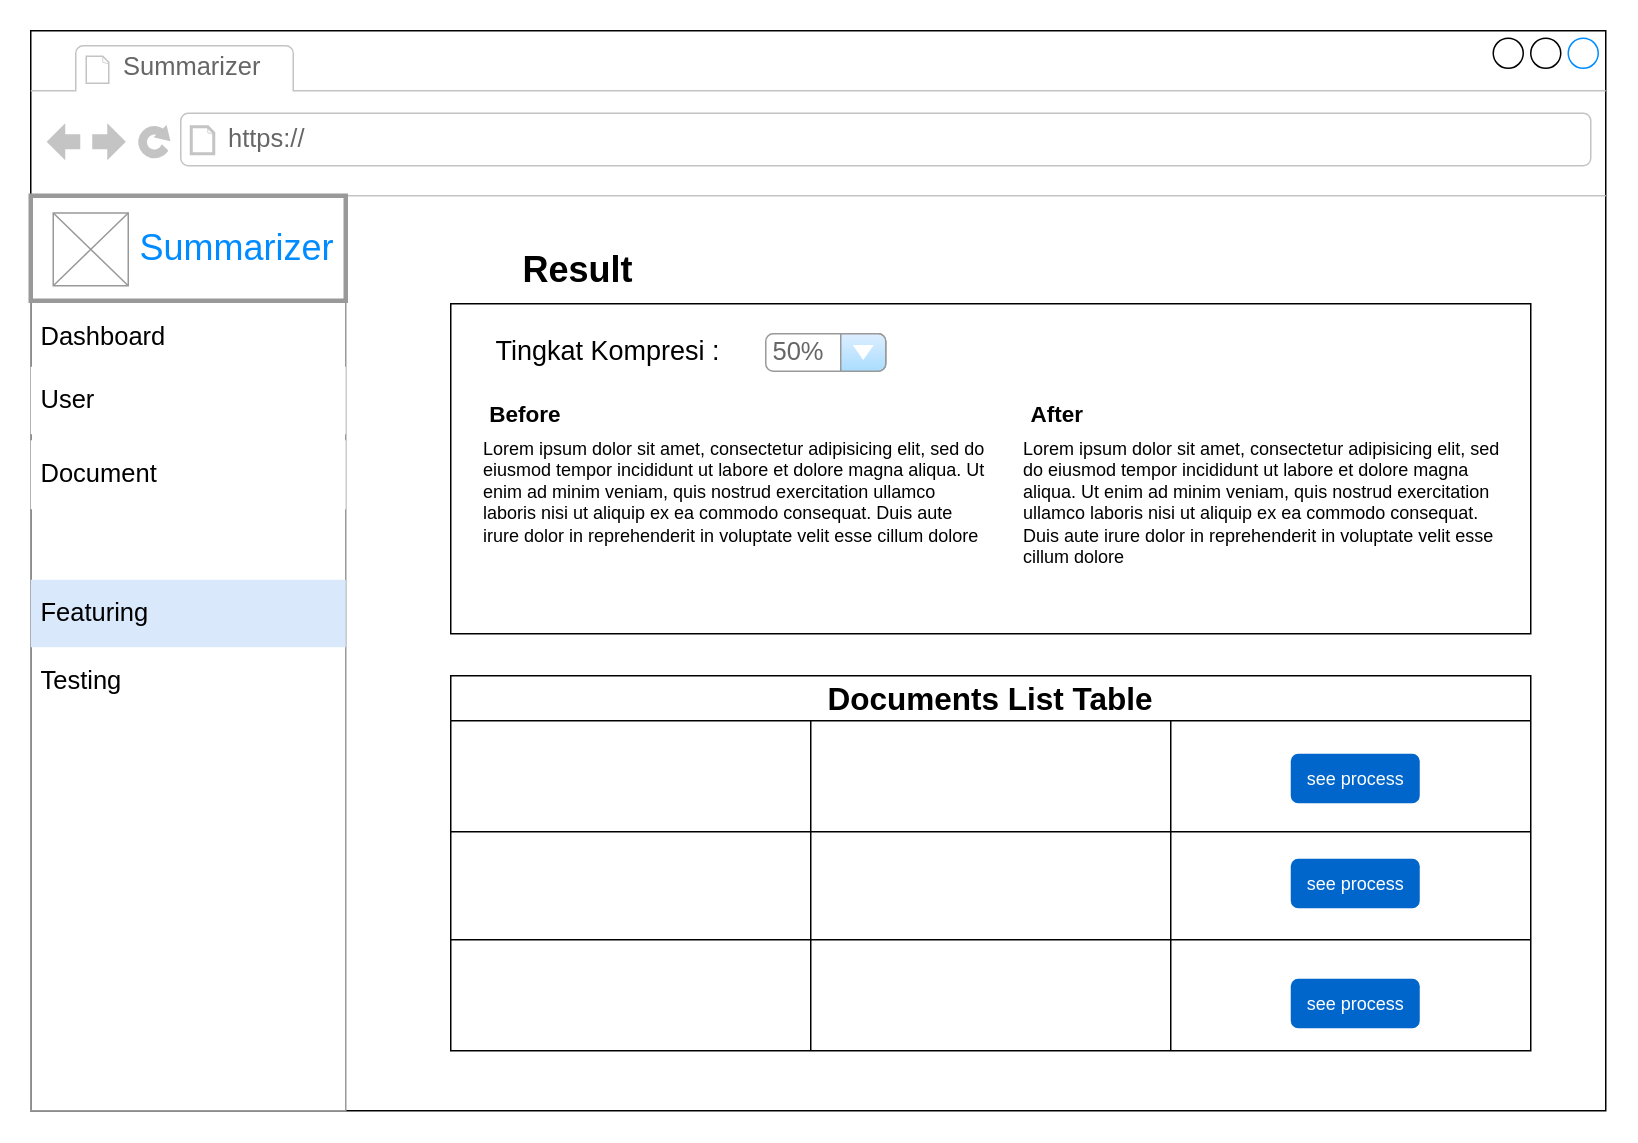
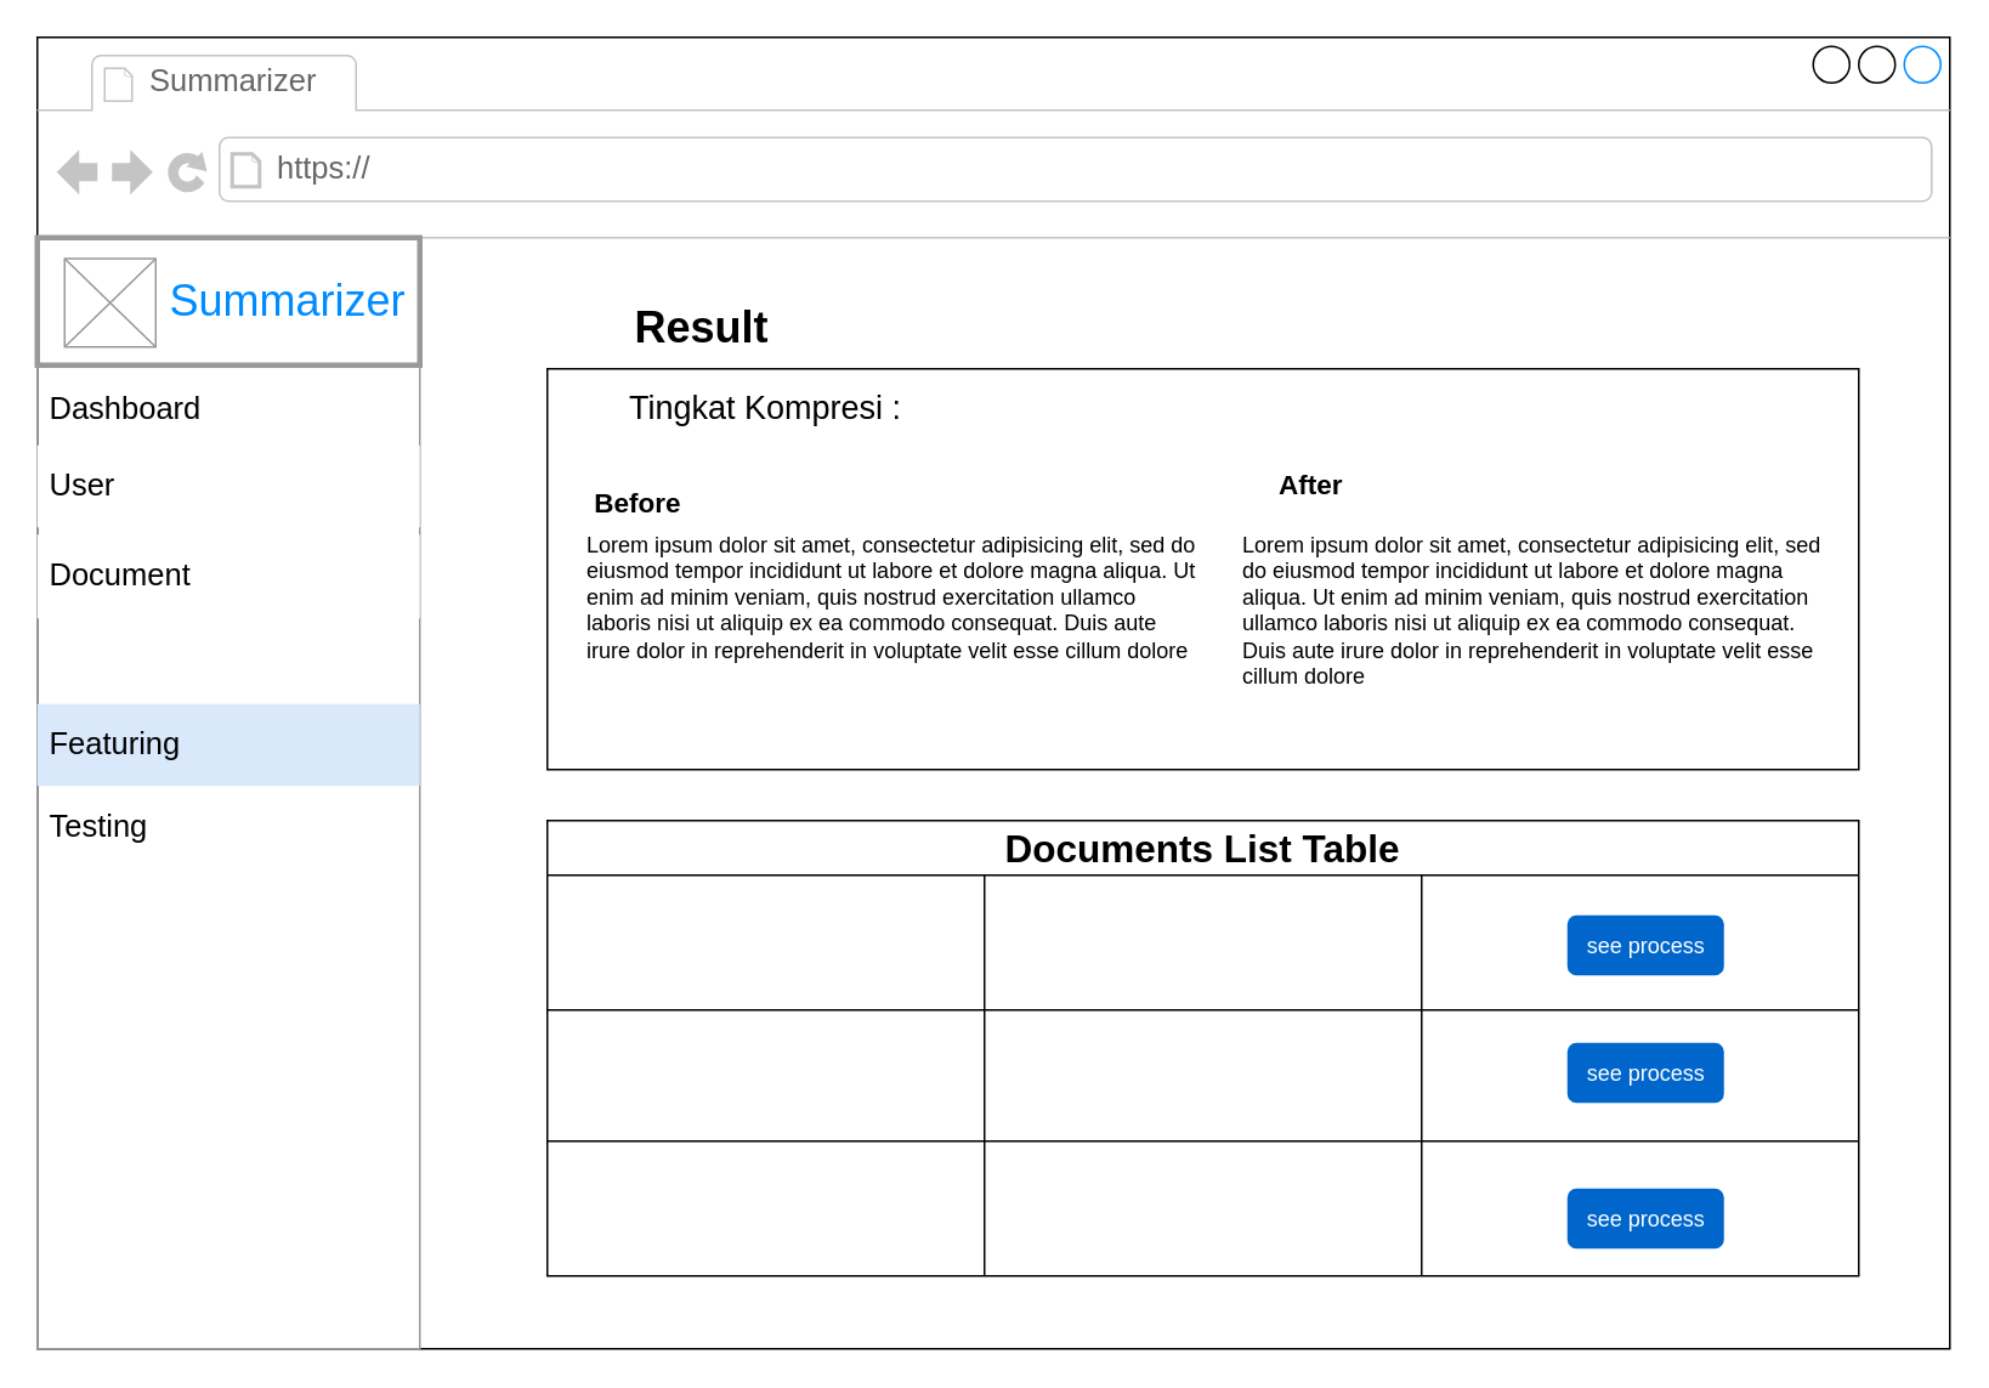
  <mxCell id="0" />
  <mxCell id="1" parent="0" />
  <mxCell id="2" value="" style="strokeWidth=1;shadow=0;dashed=0;align=center;html=1;shape=mxgraph.mockup.containers.browserWindow;rSize=0;strokeColor2=#008cff;strokeColor3=#c4c4c4;mainText=,;recursiveResize=0;fontSize=16;" parent="1" vertex="1"><mxGeometry x="20" y="20" width="1050" height="720" as="geometry" /></mxCell>
  <mxCell id="3" value="Summarizer" style="strokeWidth=1;shadow=0;dashed=0;align=center;html=1;shape=mxgraph.mockup.containers.anchor;fontSize=17;fontColor=#666666;align=left;" parent="2" vertex="1"><mxGeometry x="60" y="12" width="110" height="26" as="geometry" /></mxCell>
  <mxCell id="4" value="https://" style="strokeWidth=1;shadow=0;dashed=0;align=center;html=1;shape=mxgraph.mockup.containers.anchor;rSize=0;fontSize=17;fontColor=#666666;align=left;" parent="2" vertex="1"><mxGeometry x="130" y="60" width="250" height="26" as="geometry" /></mxCell>
  <mxCell id="5" value="&lt;font style=&quot;font-size: 21px&quot;&gt;Documents List Table&lt;/font&gt;" style="shape=table;html=1;whiteSpace=wrap;startSize=30;container=1;collapsible=0;childLayout=tableLayout;fontStyle=1;align=center;" parent="2" vertex="1"><mxGeometry x="280" y="430" width="720" height="250" as="geometry" /></mxCell>
  <mxCell id="6" value="" style="shape=partialRectangle;html=1;whiteSpace=wrap;collapsible=0;dropTarget=0;pointerEvents=0;fillColor=none;top=0;left=0;bottom=0;right=0;points=[[0,0.5],[1,0.5]];portConstraint=eastwest;" parent="5" vertex="1"><mxGeometry y="30" width="720" height="74" as="geometry" /></mxCell>
  <mxCell id="7" value="" style="shape=partialRectangle;html=1;whiteSpace=wrap;connectable=0;fillColor=none;top=0;left=0;bottom=0;right=0;overflow=hidden;" parent="6" vertex="1"><mxGeometry width="240" height="74" as="geometry" /></mxCell>
  <mxCell id="8" value="" style="shape=partialRectangle;html=1;whiteSpace=wrap;connectable=0;fillColor=none;top=0;left=0;bottom=0;right=0;overflow=hidden;" parent="6" vertex="1"><mxGeometry x="240" width="240" height="74" as="geometry" /></mxCell>
  <mxCell id="9" value="" style="shape=partialRectangle;html=1;whiteSpace=wrap;connectable=0;fillColor=none;top=0;left=0;bottom=0;right=0;overflow=hidden;" parent="6" vertex="1"><mxGeometry x="480" width="240" height="74" as="geometry" /></mxCell>
  <mxCell id="10" value="" style="shape=partialRectangle;html=1;whiteSpace=wrap;collapsible=0;dropTarget=0;pointerEvents=0;fillColor=none;top=0;left=0;bottom=0;right=0;points=[[0,0.5],[1,0.5]];portConstraint=eastwest;" parent="5" vertex="1"><mxGeometry y="104" width="720" height="72" as="geometry" /></mxCell>
  <mxCell id="11" value="" style="shape=partialRectangle;html=1;whiteSpace=wrap;connectable=0;fillColor=none;top=0;left=0;bottom=0;right=0;overflow=hidden;" parent="10" vertex="1"><mxGeometry width="240" height="72" as="geometry" /></mxCell>
  <mxCell id="12" value="" style="shape=partialRectangle;html=1;whiteSpace=wrap;connectable=0;fillColor=none;top=0;left=0;bottom=0;right=0;overflow=hidden;" parent="10" vertex="1"><mxGeometry x="240" width="240" height="72" as="geometry" /></mxCell>
  <mxCell id="13" value="" style="shape=partialRectangle;html=1;whiteSpace=wrap;connectable=0;fillColor=none;top=0;left=0;bottom=0;right=0;overflow=hidden;" parent="10" vertex="1"><mxGeometry x="480" width="240" height="72" as="geometry" /></mxCell>
  <mxCell id="14" value="" style="shape=partialRectangle;html=1;whiteSpace=wrap;collapsible=0;dropTarget=0;pointerEvents=0;fillColor=none;top=0;left=0;bottom=0;right=0;points=[[0,0.5],[1,0.5]];portConstraint=eastwest;" parent="5" vertex="1"><mxGeometry y="176" width="720" height="74" as="geometry" /></mxCell>
  <mxCell id="15" value="" style="shape=partialRectangle;html=1;whiteSpace=wrap;connectable=0;fillColor=none;top=0;left=0;bottom=0;right=0;overflow=hidden;" parent="14" vertex="1"><mxGeometry width="240" height="74" as="geometry" /></mxCell>
  <mxCell id="16" value="" style="shape=partialRectangle;html=1;whiteSpace=wrap;connectable=0;fillColor=none;top=0;left=0;bottom=0;right=0;overflow=hidden;" parent="14" vertex="1"><mxGeometry x="240" width="240" height="74" as="geometry" /></mxCell>
  <mxCell id="17" value="" style="shape=partialRectangle;html=1;whiteSpace=wrap;connectable=0;fillColor=none;top=0;left=0;bottom=0;right=0;overflow=hidden;" parent="14" vertex="1"><mxGeometry x="480" width="240" height="74" as="geometry" /></mxCell>
  <mxCell id="18" value="" style="strokeWidth=1;shadow=0;dashed=0;align=center;html=1;shape=mxgraph.mockup.forms.rrect;rSize=0;strokeColor=#999999;fillColor=none;" parent="2" vertex="1"><mxGeometry y="110" width="210" height="610" as="geometry" /></mxCell>
  <mxCell id="19" value="&lt;div style=&quot;font-size: 24px&quot; align=&quot;right&quot;&gt;Summarizer&amp;nbsp; &lt;br&gt;&lt;/div&gt;" style="strokeWidth=3;shadow=0;dashed=0;align=right;html=1;shape=mxgraph.mockup.forms.rrect;rSize=0;strokeColor=#999999;fontColor=#008cff;fontSize=17;fillColor=#ffffff;resizeWidth=1;perimeterSpacing=4;" parent="18" vertex="1"><mxGeometry width="210" height="70" relative="1" as="geometry" /></mxCell>
  <mxCell id="20" value="&lt;div&gt;Dashboard&lt;/div&gt;" style="strokeWidth=1;shadow=0;dashed=0;align=center;html=1;shape=mxgraph.mockup.forms.anchor;fontSize=17;align=left;spacingLeft=5;resizeWidth=1;gradientColor=#7ea6e0;fillColor=#dae8fc;strokeColor=#6c8ebf;gradientDirection=north;" parent="18" vertex="1"><mxGeometry width="210" height="45" relative="1" as="geometry"><mxPoint y="72" as="offset" /></mxGeometry></mxCell>
  <mxCell id="21" value="Testing" style="strokeWidth=1;shadow=0;dashed=0;align=center;html=1;shape=mxgraph.mockup.forms.anchor;fontSize=17;fontColor=#000000;align=left;spacingLeft=5;resizeWidth=1;" parent="18" vertex="1"><mxGeometry width="210" height="45" relative="1" as="geometry"><mxPoint y="301" as="offset" /></mxGeometry></mxCell>
  <mxCell id="22" value="" style="verticalLabelPosition=bottom;shadow=0;dashed=0;align=center;html=1;verticalAlign=top;strokeWidth=1;shape=mxgraph.mockup.graphics.simpleIcon;strokeColor=#999999;" parent="18" vertex="1"><mxGeometry x="15" y="11.51" width="50" height="48.49" as="geometry" /></mxCell>
  <mxCell id="23" value="Document" style="strokeWidth=1;shadow=0;dashed=0;align=center;html=1;shape=mxgraph.mockup.forms.rrect;rSize=0;fontSize=17;align=left;spacingLeft=5;resizeWidth=1;strokeColor=none;" parent="18" vertex="1"><mxGeometry width="210" height="46" relative="1" as="geometry"><mxPoint y="163" as="offset" /></mxGeometry></mxCell>
  <mxCell id="24" value="User" style="strokeWidth=1;shadow=0;dashed=0;align=center;html=1;shape=mxgraph.mockup.forms.rrect;rSize=0;fontSize=17;align=left;spacingLeft=5;resizeWidth=1;strokeColor=none;" vertex="1" parent="18"><mxGeometry y="114" width="210" height="45" as="geometry" /></mxCell>
  <mxCell id="25" value="&lt;div&gt;Featuring&lt;/div&gt;" style="strokeWidth=1;shadow=0;dashed=0;align=center;html=1;shape=mxgraph.mockup.forms.rrect;rSize=0;fontSize=17;align=left;spacingLeft=5;resizeWidth=1;fillColor=#dae8fc;strokeColor=none;" vertex="1" parent="18"><mxGeometry y="256" width="210" height="45" as="geometry" /></mxCell>
  <mxCell id="26" value="Result" style="text;html=1;strokeColor=none;fillColor=none;align=center;verticalAlign=middle;whiteSpace=wrap;rounded=0;fontSize=24;fontColor=#000000;fontStyle=1" parent="2" vertex="1"><mxGeometry x="280" y="150" width="170" height="20" as="geometry" /></mxCell>
  <mxCell id="27" value="see process" style="rounded=1;align=center;strokeColor=none;html=1;fontColor=#ffffff;fontSize=12;fillColor=#0066CC;" parent="2" vertex="1"><mxGeometry x="840" y="482" width="86" height="33" as="geometry" /></mxCell>
  <mxCell id="28" value="see process" style="rounded=1;align=center;strokeColor=none;html=1;fontColor=#ffffff;fontSize=12;fillColor=#0066CC;" vertex="1" parent="2"><mxGeometry x="840" y="552" width="86" height="33" as="geometry" /></mxCell>
  <mxCell id="29" value="see process" style="rounded=1;align=center;strokeColor=none;html=1;fontColor=#ffffff;fontSize=12;fillColor=#0066CC;" vertex="1" parent="2"><mxGeometry x="840" y="632" width="86" height="33" as="geometry" /></mxCell>
  <mxCell id="30" value="" style="rounded=0;whiteSpace=wrap;html=1;fillColor=none;" vertex="1" parent="2"><mxGeometry x="280" y="182" width="720" height="220" as="geometry" /></mxCell>
- <mxCell id="31" value="50%" style="strokeWidth=1;shadow=0;dashed=0;align=center;html=1;shape=mxgraph.mockup.forms.comboBox;strokeColor=#999999;fillColor=#ddeeff;align=left;fillColor2=#aaddff;mainText=;fontColor=#666666;fontSize=17;spacingLeft=3;" vertex="1" parent="2"><mxGeometry x="490" y="202" width="80" height="25" as="geometry" /></mxCell>
- <mxCell id="32" value="Tingkat Kompresi :" style="text;html=1;strokeColor=none;fillColor=none;align=center;verticalAlign=middle;whiteSpace=wrap;rounded=0;fontSize=18;" vertex="1" parent="2"><mxGeometry x="305" y="204" width="160" height="20" as="geometry" /></mxCell>
+ <mxCell id="32" value="Tingkat Kompresi :" style="text;html=1;strokeColor=none;fillColor=none;align=center;verticalAlign=middle;whiteSpace=wrap;rounded=0;fontSize=18;" vertex="1" parent="2"><mxGeometry x="320" y="194" width="160" height="20" as="geometry" /></mxCell>
  <mxCell id="33" value="&lt;b style=&quot;font-size: 15px;&quot;&gt;Before&lt;/b&gt;" style="text;html=1;strokeColor=none;fillColor=none;align=center;verticalAlign=middle;whiteSpace=wrap;rounded=0;fontSize=15;" vertex="1" parent="1"><mxGeometry x="310" y="260" width="80" height="30" as="geometry" /></mxCell>
- <mxCell id="34" value="&lt;b&gt;After&lt;/b&gt;" style="text;html=1;strokeColor=none;fillColor=none;align=center;verticalAlign=middle;whiteSpace=wrap;rounded=0;fontSize=15;" vertex="1" parent="1"><mxGeometry x="673" y="260" width="63" height="30" as="geometry" /></mxCell>
+ <mxCell id="34" value="&lt;b&gt;After&lt;/b&gt;" style="text;html=1;strokeColor=none;fillColor=none;align=center;verticalAlign=middle;whiteSpace=wrap;rounded=0;fontSize=15;" vertex="1" parent="1"><mxGeometry x="688" y="250" width="63" height="30" as="geometry" /></mxCell>
  <mxCell id="35" value="Lorem ipsum dolor sit amet, consectetur adipisicing elit, sed do eiusmod tempor incididunt ut labore et dolore magna aliqua. Ut enim ad minim veniam, quis nostrud exercitation ullamco laboris nisi ut aliquip ex ea commodo consequat. Duis aute irure dolor in reprehenderit in voluptate velit esse cillum dolore " style="text;spacingTop=-5;whiteSpace=wrap;html=1;align=left;fontSize=12;fontFamily=Helvetica;fillColor=none;strokeColor=none;" vertex="1" parent="1"><mxGeometry x="320" y="290" width="340" height="140" as="geometry" /></mxCell>
  <mxCell id="36" value="Lorem ipsum dolor sit amet, consectetur adipisicing elit, sed do eiusmod tempor incididunt ut labore et dolore magna aliqua. Ut enim ad minim veniam, quis nostrud exercitation ullamco laboris nisi ut aliquip ex ea commodo consequat. Duis aute irure dolor in reprehenderit in voluptate velit esse cillum dolore " style="text;spacingTop=-5;whiteSpace=wrap;html=1;align=left;fontSize=12;fontFamily=Helvetica;fillColor=none;strokeColor=none;" vertex="1" parent="1"><mxGeometry x="680" y="290" width="330" height="140" as="geometry" /></mxCell>
